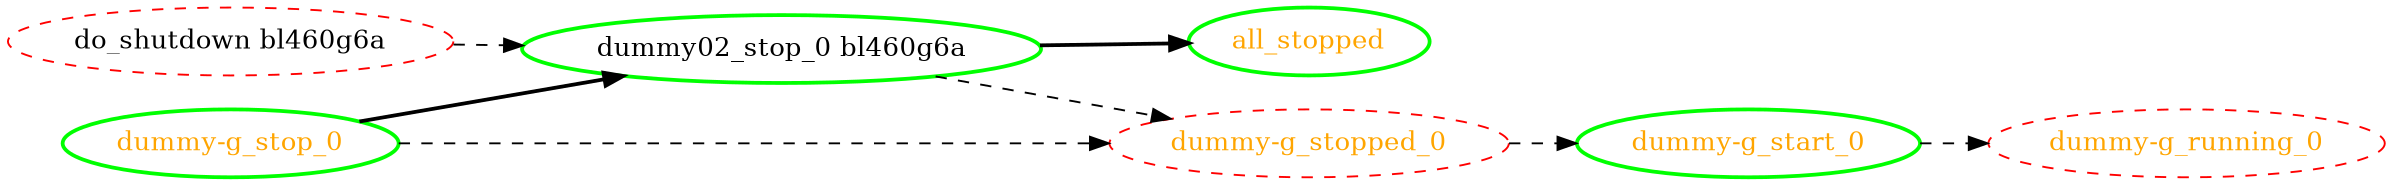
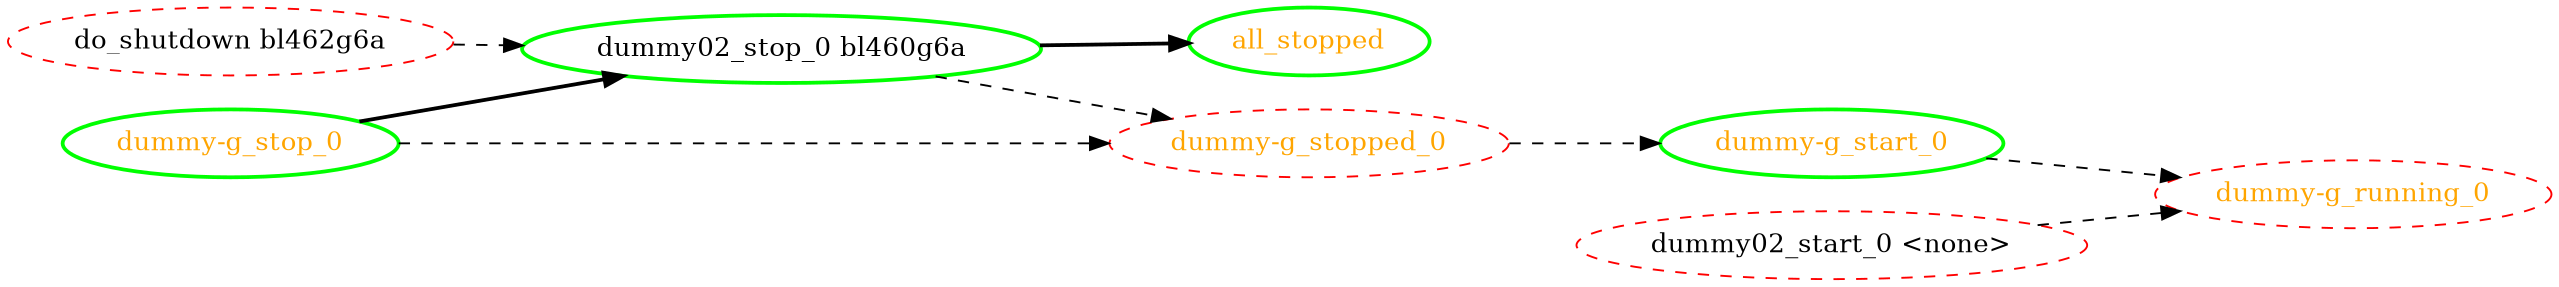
  digraph {
    rankdir=LR
    node [color=red fontcolor=orange style=dashed]
    edge [style=dashed]
-   "do_shutdown bl460g6a" [fontcolor=black]
+   "do_shutdown bl460g6a" [fontcolor=black label="do_shutdown bl462g6a"]
    "dummy02_stop_0 bl460g6a" [color=green fontcolor=black style=bold]
    "dummy-g_running_0"
    "dummy-g_start_0" [color=green style=bold]
    "dummy-g_stopped_0"
    "dummy-g_stop_0" [color=green style=bold]
    all_stopped [color=green style=bold]
+   "dummy02_start_0 <none>" [fontcolor=black]
    "do_shutdown bl460g6a" -> "dummy02_stop_0 bl460g6a"
    "dummy02_stop_0 bl460g6a" -> "dummy-g_stopped_0"
    "dummy02_stop_0 bl460g6a" -> all_stopped [style=bold]
    "dummy-g_start_0" -> "dummy-g_running_0"
    "dummy-g_stopped_0" -> "dummy-g_start_0"
    "dummy-g_stop_0" -> "dummy02_stop_0 bl460g6a" [style=bold]
    "dummy-g_stop_0" -> "dummy-g_stopped_0"
+   "dummy02_start_0 <none>" -> "dummy-g_running_0"
  }
